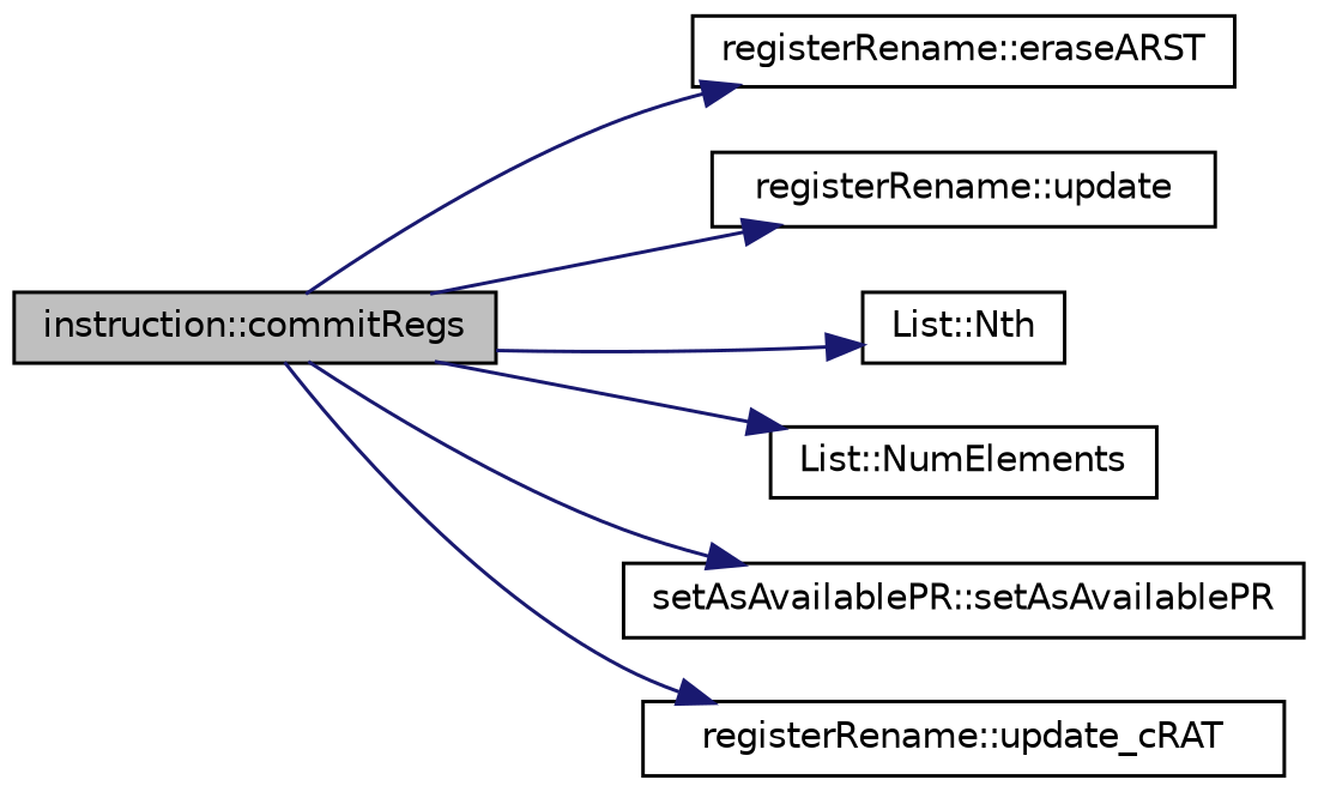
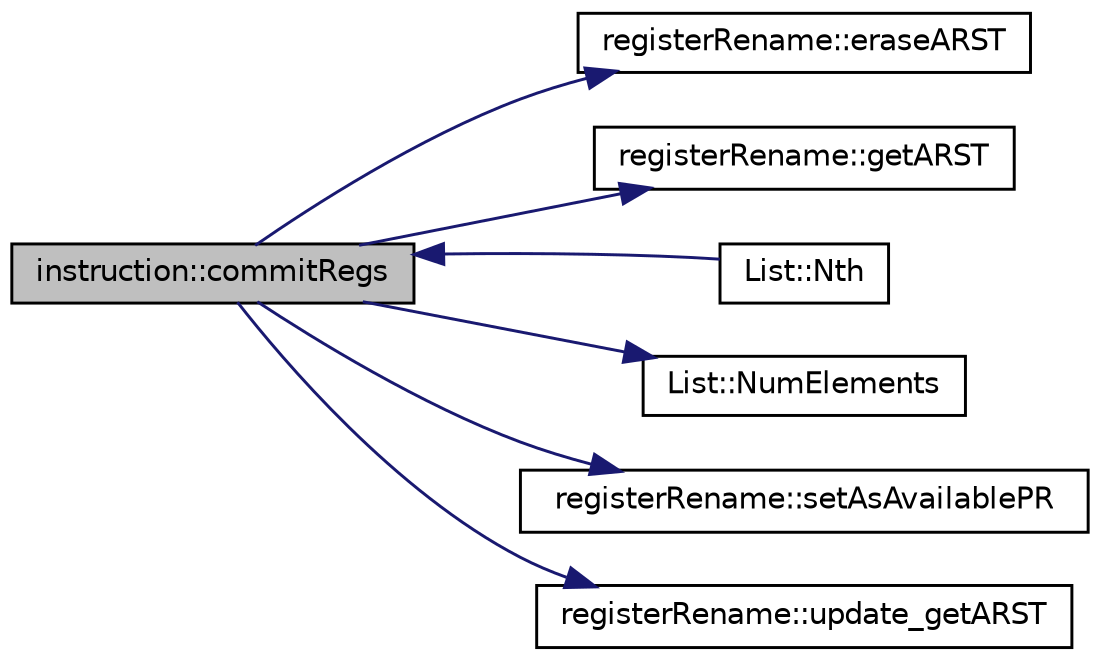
  digraph {
    rankdir=LR
    node [color=black fillcolor=white fontname=Helvetica fontsize=10 shape=record style=filled]
    edge [color=midnightblue fontname=Helvetica fontsize=10 labelfontname=Helvetica labelfontsize=10 style=solid]
    n1 [fillcolor=grey75 fontcolor=black height=0.2 label="instruction::commitRegs" width=0.4]
    n2 [height=0.2 label="registerRename::eraseARST" width=0.4]
-   n3 [height=0.2 label="registerRename::update" width=0.4]
+   n3 [height=0.2 label="registerRename::getARST" width=0.4]
    n4 [height=0.2 label="List::Nth" width=0.4]
    n5 [height=0.2 label="List::NumElements" width=0.4]
-   n6 [height=0.2 label="setAsAvailablePR::setAsAvailablePR" width=0.4]
-   n7 [height=0.2 label="registerRename::update_cRAT" width=0.4]
+   n6 [height=0.2 label="registerRename::setAsAvailablePR" width=0.4]
+   n7 [height=0.2 label="registerRename::update_getARST" width=0.4]
    n1 -> n2
    n1 -> n3
-   n1 -> n4
+   n4 -> n1
    n1 -> n5
    n1 -> n6
    n1 -> n7
  }
